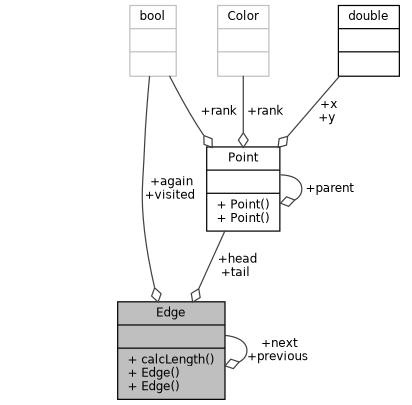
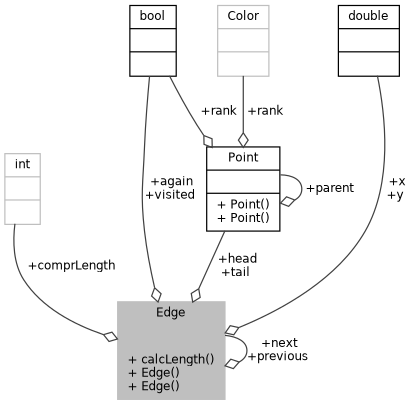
  digraph {
    node [color=black fontname=Helvetica fontsize=10 shape=record]
    edge [arrowhead=odiamond color=grey25 fontname=Helvetica fontsize=10 labelfontname=Helvetica labelfontsize=10 style=solid]
-   n1 [fillcolor=grey75 fontcolor=black height=0.2 label="{Edge\n||+ calcLength()\l+ Edge()\l+ Edge()\l}" style=filled width=0.4]
+   n1 [color=grey75 fillcolor=grey75 fontcolor=black height=0.2 label="{Edge\n||+ calcLength()\l+ Edge()\l+ Edge()\l}" style=filled width=0.4]
+   n2 [color=grey75 height=0.2 label="{int\n||}" width=0.4]
    n3 [height=0.2 label="{Point\n||+ Point()\l+ Point()\l}" width=0.4]
-   n4 [color=grey75 height=0.2 label="{bool\n||}" width=0.4]
+   n4 [height=0.2 label="{bool\n||}" width=0.4]
    n5 [height=0.2 label="{double\n||}" width=0.4]
    n6 [color=grey75 height=0.2 label="{Color\n||}" width=0.4]
    n1 -> n1 [label=" +next\n+previous"]
+   n2 -> n1 [label=" +comprLength"]
    n3 -> n1 [label=" +head\n+tail"]
    n3 -> n3 [label=" +parent"]
    n4 -> n1 [label=" +again\n+visited"]
    n4 -> n3 [label=" +rank"]
-   n5 -> n3 [label=" +x\n+y"]
+   n5 -> n1 [label=" +x\n+y"]
    n6 -> n3 [label=" +rank"]
  }
